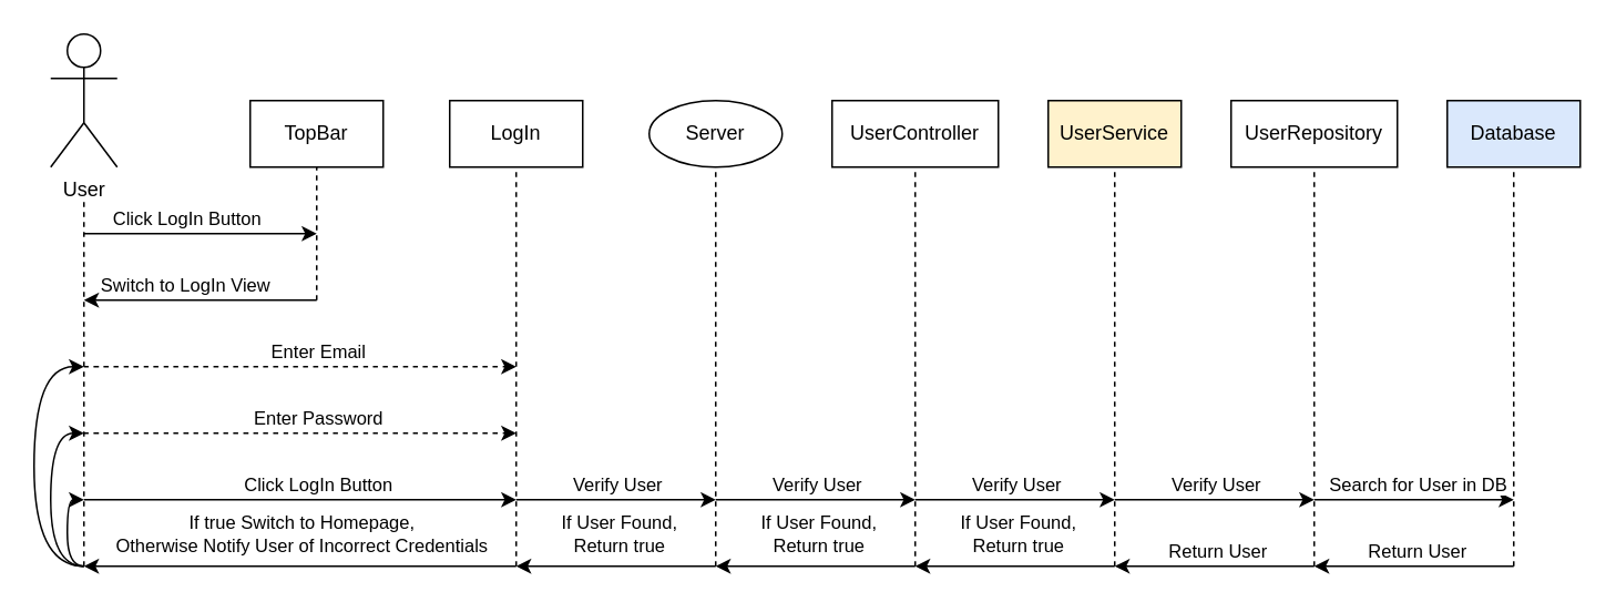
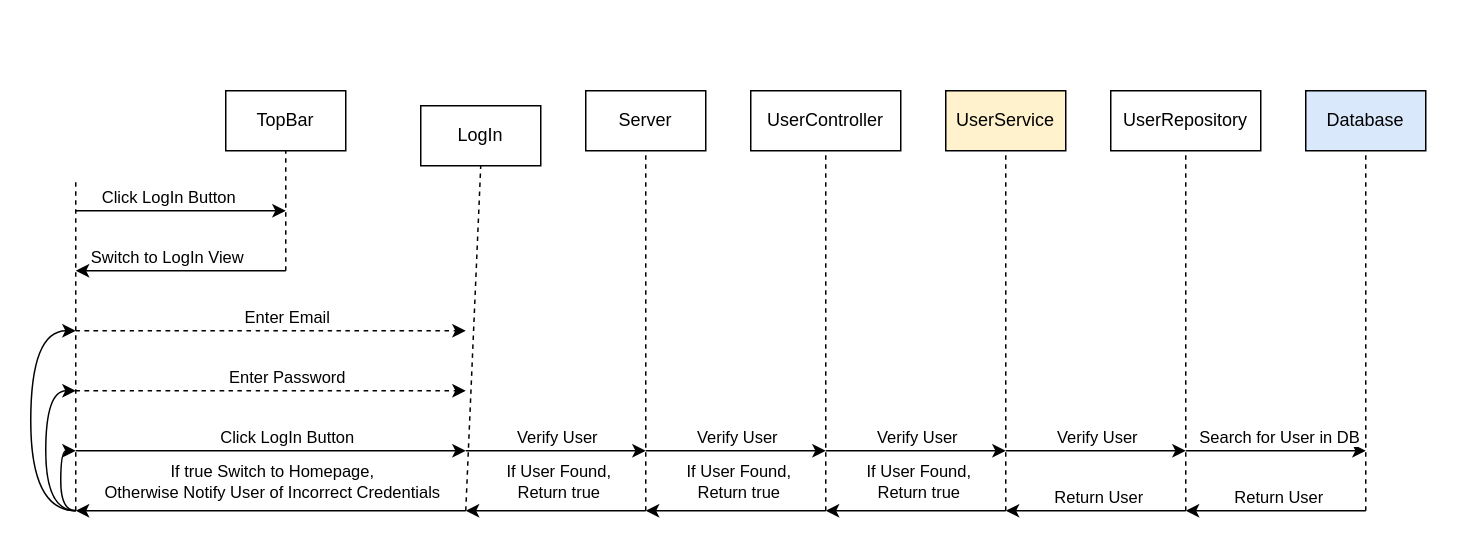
  <mxCell id="0" />
  <mxCell id="1" parent="0" />
- <mxCell id="2" value="User" style="shape=umlActor;verticalLabelPosition=bottom;verticalAlign=top;html=1;outlineConnect=0;" vertex="1" parent="1"><mxGeometry x="30" y="20" width="40" height="80" as="geometry" /></mxCell>
  <mxCell id="3" value="" style="endArrow=none;dashed=1;html=1;rounded=0;" edge="1" parent="1"><mxGeometry width="50" height="50" relative="1" as="geometry"><mxPoint x="50" y="340" as="sourcePoint" /><mxPoint x="50" y="120" as="targetPoint" /></mxGeometry></mxCell>
  <mxCell id="4" value="TopBar" style="rounded=0;whiteSpace=wrap;html=1;" vertex="1" parent="1"><mxGeometry x="150" y="60" width="80" height="40" as="geometry" /></mxCell>
  <mxCell id="5" value="" style="endArrow=none;dashed=1;html=1;rounded=0;entryX=0.5;entryY=1;entryDx=0;entryDy=0;" edge="1" parent="1" target="4"><mxGeometry width="50" height="50" relative="1" as="geometry"><mxPoint x="190" y="180" as="sourcePoint" /><mxPoint x="260" y="190" as="targetPoint" /></mxGeometry></mxCell>
- <mxCell id="6" value="LogIn" style="rounded=0;whiteSpace=wrap;html=1;" vertex="1" parent="1"><mxGeometry x="270" y="60" width="80" height="40" as="geometry" /></mxCell>
+ <mxCell id="6" value="LogIn" style="rounded=0;whiteSpace=wrap;html=1;" vertex="1" parent="1"><mxGeometry x="280" y="70" width="80" height="40" as="geometry" /></mxCell>
  <mxCell id="7" value="" style="endArrow=none;dashed=1;html=1;rounded=0;entryX=0.5;entryY=1;entryDx=0;entryDy=0;" edge="1" parent="1" target="6"><mxGeometry width="50" height="50" relative="1" as="geometry"><mxPoint x="310" y="340" as="sourcePoint" /><mxPoint x="350" y="170" as="targetPoint" /></mxGeometry></mxCell>
- <mxCell id="8" value="Server" style="ellipse;whiteSpace=wrap;html=1;" vertex="1" parent="1"><mxGeometry x="390" y="60" width="80" height="40" as="geometry" /></mxCell>
+ <mxCell id="8" value="Server" style="rounded=0;whiteSpace=wrap;html=1;" vertex="1" parent="1"><mxGeometry x="390" y="60" width="80" height="40" as="geometry" /></mxCell>
  <mxCell id="9" value="" style="endArrow=none;dashed=1;html=1;rounded=0;entryX=0.5;entryY=1;entryDx=0;entryDy=0;" edge="1" parent="1" target="8"><mxGeometry width="50" height="50" relative="1" as="geometry"><mxPoint x="430" y="340" as="sourcePoint" /><mxPoint x="460" y="180" as="targetPoint" /></mxGeometry></mxCell>
  <mxCell id="10" value="UserController" style="rounded=0;whiteSpace=wrap;html=1;" vertex="1" parent="1"><mxGeometry x="500" y="60" width="100" height="40" as="geometry" /></mxCell>
  <mxCell id="11" value="UserService" style="rounded=0;whiteSpace=wrap;html=1;fillColor=#fff2cc;" vertex="1" parent="1"><mxGeometry x="630" y="60" width="80" height="40" as="geometry" /></mxCell>
  <mxCell id="12" value="UserRepository" style="rounded=0;whiteSpace=wrap;html=1;" vertex="1" parent="1"><mxGeometry x="740" y="60" width="100" height="40" as="geometry" /></mxCell>
  <mxCell id="13" value="Database" style="rounded=0;whiteSpace=wrap;html=1;fillColor=#dae8fc;" vertex="1" parent="1"><mxGeometry x="870" y="60" width="80" height="40" as="geometry" /></mxCell>
  <mxCell id="14" value="" style="endArrow=none;dashed=1;html=1;rounded=0;" edge="1" parent="1"><mxGeometry width="50" height="50" relative="1" as="geometry"><mxPoint x="550" y="340" as="sourcePoint" /><mxPoint x="550" y="100" as="targetPoint" /></mxGeometry></mxCell>
  <mxCell id="15" value="" style="endArrow=none;dashed=1;html=1;rounded=0;" edge="1" parent="1"><mxGeometry width="50" height="50" relative="1" as="geometry"><mxPoint x="670" y="340" as="sourcePoint" /><mxPoint x="670" y="100" as="targetPoint" /></mxGeometry></mxCell>
  <mxCell id="16" value="" style="endArrow=none;dashed=1;html=1;rounded=0;" edge="1" parent="1"><mxGeometry width="50" height="50" relative="1" as="geometry"><mxPoint x="790" y="340" as="sourcePoint" /><mxPoint x="790" y="100" as="targetPoint" /></mxGeometry></mxCell>
  <mxCell id="17" value="" style="endArrow=none;dashed=1;html=1;rounded=0;" edge="1" parent="1"><mxGeometry width="50" height="50" relative="1" as="geometry"><mxPoint x="910" y="340" as="sourcePoint" /><mxPoint x="910" y="100" as="targetPoint" /></mxGeometry></mxCell>
  <mxCell id="18" value="" style="endArrow=classic;html=1;rounded=0;curved=1;" edge="1" parent="1"><mxGeometry width="50" height="50" relative="1" as="geometry"><mxPoint x="50" y="140" as="sourcePoint" /><mxPoint x="190" y="140" as="targetPoint" /></mxGeometry></mxCell>
  <mxCell id="19" value="Click LogIn Button" style="edgeLabel;html=1;align=center;verticalAlign=middle;resizable=0;points=[];" vertex="1" connectable="0" parent="18"><mxGeometry x="-0.376" y="1" relative="1" as="geometry"><mxPoint x="17" y="-9" as="offset" /></mxGeometry></mxCell>
  <mxCell id="20" value="" style="endArrow=classic;html=1;rounded=0;curved=1;" edge="1" parent="1"><mxGeometry width="50" height="50" relative="1" as="geometry"><mxPoint x="190" y="180" as="sourcePoint" /><mxPoint x="50" y="180" as="targetPoint" /></mxGeometry></mxCell>
  <mxCell id="21" value="Switch to LogIn View" style="edgeLabel;html=1;align=center;verticalAlign=middle;resizable=0;points=[];" vertex="1" connectable="0" parent="20"><mxGeometry x="0.341" relative="1" as="geometry"><mxPoint x="14" y="-10" as="offset" /></mxGeometry></mxCell>
  <mxCell id="22" value="" style="endArrow=classic;html=1;rounded=0;curved=1;dashed=1;" edge="1" parent="1"><mxGeometry width="50" height="50" relative="1" as="geometry"><mxPoint x="50" y="220" as="sourcePoint" /><mxPoint x="310" y="220" as="targetPoint" /></mxGeometry></mxCell>
  <mxCell id="23" value="Enter Email" style="edgeLabel;html=1;align=center;verticalAlign=middle;resizable=0;points=[];" vertex="1" connectable="0" parent="22"><mxGeometry x="0.208" y="1" relative="1" as="geometry"><mxPoint x="-17" y="-9" as="offset" /></mxGeometry></mxCell>
  <mxCell id="24" value="" style="endArrow=classic;html=1;rounded=0;curved=1;dashed=1;" edge="1" parent="1"><mxGeometry width="50" height="50" relative="1" as="geometry"><mxPoint x="50" y="260" as="sourcePoint" /><mxPoint x="310" y="260" as="targetPoint" /></mxGeometry></mxCell>
  <mxCell id="25" value="Enter Password" style="edgeLabel;html=1;align=center;verticalAlign=middle;resizable=0;points=[];" vertex="1" connectable="0" parent="24"><mxGeometry x="0.208" y="1" relative="1" as="geometry"><mxPoint x="-17" y="-9" as="offset" /></mxGeometry></mxCell>
  <mxCell id="26" value="" style="endArrow=classic;html=1;rounded=0;curved=1;" edge="1" parent="1"><mxGeometry width="50" height="50" relative="1" as="geometry"><mxPoint x="50" y="300" as="sourcePoint" /><mxPoint x="310" y="300" as="targetPoint" /></mxGeometry></mxCell>
  <mxCell id="27" value="Click LogIn Button" style="edgeLabel;html=1;align=center;verticalAlign=middle;resizable=0;points=[];" vertex="1" connectable="0" parent="26"><mxGeometry x="0.208" y="1" relative="1" as="geometry"><mxPoint x="-17" y="-9" as="offset" /></mxGeometry></mxCell>
  <mxCell id="28" value="" style="endArrow=classic;html=1;rounded=0;curved=1;" edge="1" parent="1"><mxGeometry width="50" height="50" relative="1" as="geometry"><mxPoint x="310" y="300" as="sourcePoint" /><mxPoint x="430" y="300" as="targetPoint" /></mxGeometry></mxCell>
  <mxCell id="29" value="Verify User" style="edgeLabel;html=1;align=center;verticalAlign=middle;resizable=0;points=[];" vertex="1" connectable="0" parent="28"><mxGeometry x="0.172" y="-1" relative="1" as="geometry"><mxPoint x="-10" y="-11" as="offset" /></mxGeometry></mxCell>
  <mxCell id="30" value="" style="endArrow=classic;html=1;rounded=0;curved=1;" edge="1" parent="1"><mxGeometry width="50" height="50" relative="1" as="geometry"><mxPoint x="430" y="300" as="sourcePoint" /><mxPoint x="550" y="300" as="targetPoint" /></mxGeometry></mxCell>
  <mxCell id="31" value="Verify User" style="edgeLabel;html=1;align=center;verticalAlign=middle;resizable=0;points=[];" vertex="1" connectable="0" parent="30"><mxGeometry x="0.172" y="-1" relative="1" as="geometry"><mxPoint x="-10" y="-11" as="offset" /></mxGeometry></mxCell>
  <mxCell id="32" value="" style="endArrow=classic;html=1;rounded=0;curved=1;" edge="1" parent="1"><mxGeometry width="50" height="50" relative="1" as="geometry"><mxPoint x="550" y="300" as="sourcePoint" /><mxPoint x="670" y="300" as="targetPoint" /></mxGeometry></mxCell>
  <mxCell id="33" value="Verify User" style="edgeLabel;html=1;align=center;verticalAlign=middle;resizable=0;points=[];" vertex="1" connectable="0" parent="32"><mxGeometry x="0.172" y="-1" relative="1" as="geometry"><mxPoint x="-10" y="-11" as="offset" /></mxGeometry></mxCell>
  <mxCell id="34" value="" style="endArrow=classic;html=1;rounded=0;curved=1;" edge="1" parent="1"><mxGeometry width="50" height="50" relative="1" as="geometry"><mxPoint x="670" y="300" as="sourcePoint" /><mxPoint x="790" y="300" as="targetPoint" /></mxGeometry></mxCell>
  <mxCell id="35" value="Verify User" style="edgeLabel;html=1;align=center;verticalAlign=middle;resizable=0;points=[];" vertex="1" connectable="0" parent="34"><mxGeometry x="0.172" y="-1" relative="1" as="geometry"><mxPoint x="-10" y="-11" as="offset" /></mxGeometry></mxCell>
  <mxCell id="36" value="" style="endArrow=classic;html=1;rounded=0;curved=1;" edge="1" parent="1"><mxGeometry width="50" height="50" relative="1" as="geometry"><mxPoint x="790" y="300" as="sourcePoint" /><mxPoint x="910" y="300" as="targetPoint" /></mxGeometry></mxCell>
  <mxCell id="37" value="&amp;nbsp;Search for User in DB" style="edgeLabel;html=1;align=center;verticalAlign=middle;resizable=0;points=[];" vertex="1" connectable="0" parent="36"><mxGeometry x="0.172" y="-1" relative="1" as="geometry"><mxPoint x="-10" y="-11" as="offset" /></mxGeometry></mxCell>
  <mxCell id="38" value="" style="endArrow=classic;html=1;rounded=0;curved=1;" edge="1" parent="1"><mxGeometry width="50" height="50" relative="1" as="geometry"><mxPoint x="910" y="340" as="sourcePoint" /><mxPoint x="790" y="340" as="targetPoint" /></mxGeometry></mxCell>
  <mxCell id="39" value="Return User" style="edgeLabel;html=1;align=center;verticalAlign=middle;resizable=0;points=[];" vertex="1" connectable="0" parent="38"><mxGeometry x="-0.242" y="-1" relative="1" as="geometry"><mxPoint x="-14" y="-9" as="offset" /></mxGeometry></mxCell>
  <mxCell id="40" value="" style="endArrow=classic;html=1;rounded=0;curved=1;" edge="1" parent="1"><mxGeometry width="50" height="50" relative="1" as="geometry"><mxPoint x="790" y="340" as="sourcePoint" /><mxPoint x="670" y="340" as="targetPoint" /></mxGeometry></mxCell>
  <mxCell id="41" value="Return User" style="edgeLabel;html=1;align=center;verticalAlign=middle;resizable=0;points=[];" vertex="1" connectable="0" parent="40"><mxGeometry x="-0.242" y="-1" relative="1" as="geometry"><mxPoint x="-14" y="-9" as="offset" /></mxGeometry></mxCell>
  <mxCell id="42" value="" style="endArrow=classic;html=1;rounded=0;curved=1;" edge="1" parent="1"><mxGeometry width="50" height="50" relative="1" as="geometry"><mxPoint x="670" y="340" as="sourcePoint" /><mxPoint x="550" y="340" as="targetPoint" /></mxGeometry></mxCell>
  <mxCell id="43" value="&lt;div&gt;If User Found,&lt;/div&gt;&lt;div&gt;Return true&lt;br&gt;&lt;/div&gt;" style="edgeLabel;html=1;align=center;verticalAlign=middle;resizable=0;points=[];" vertex="1" connectable="0" parent="42"><mxGeometry x="-0.242" y="-1" relative="1" as="geometry"><mxPoint x="-14" y="-19" as="offset" /></mxGeometry></mxCell>
  <mxCell id="44" value="" style="endArrow=classic;html=1;rounded=0;curved=1;" edge="1" parent="1"><mxGeometry width="50" height="50" relative="1" as="geometry"><mxPoint x="550" y="340" as="sourcePoint" /><mxPoint x="430" y="340" as="targetPoint" /></mxGeometry></mxCell>
  <mxCell id="45" value="&lt;div&gt;If User Found,&lt;/div&gt;&lt;div&gt;Return true&lt;br&gt;&lt;/div&gt;" style="edgeLabel;html=1;align=center;verticalAlign=middle;resizable=0;points=[];" vertex="1" connectable="0" parent="44"><mxGeometry x="-0.242" y="-1" relative="1" as="geometry"><mxPoint x="-14" y="-19" as="offset" /></mxGeometry></mxCell>
  <mxCell id="46" value="" style="endArrow=classic;html=1;rounded=0;curved=1;" edge="1" parent="1"><mxGeometry width="50" height="50" relative="1" as="geometry"><mxPoint x="430" y="340" as="sourcePoint" /><mxPoint x="310" y="340" as="targetPoint" /></mxGeometry></mxCell>
  <mxCell id="47" value="&lt;div&gt;If User Found,&lt;/div&gt;&lt;div&gt;Return true&lt;br&gt;&lt;/div&gt;" style="edgeLabel;html=1;align=center;verticalAlign=middle;resizable=0;points=[];" vertex="1" connectable="0" parent="46"><mxGeometry x="-0.242" y="-1" relative="1" as="geometry"><mxPoint x="-14" y="-19" as="offset" /></mxGeometry></mxCell>
  <mxCell id="48" value="" style="endArrow=classic;html=1;rounded=0;curved=1;" edge="1" parent="1"><mxGeometry width="50" height="50" relative="1" as="geometry"><mxPoint x="310" y="340" as="sourcePoint" /><mxPoint x="50" y="340" as="targetPoint" /></mxGeometry></mxCell>
  <mxCell id="49" value="&lt;div&gt;If true Switch to Homepage,&lt;/div&gt;&lt;div&gt;Otherwise Notify User of Incorrect Credentials&lt;br&gt;&lt;/div&gt;" style="edgeLabel;html=1;align=center;verticalAlign=middle;resizable=0;points=[];" vertex="1" connectable="0" parent="48"><mxGeometry x="-0.169" relative="1" as="geometry"><mxPoint x="-22" y="-20" as="offset" /></mxGeometry></mxCell>
  <mxCell id="50" value="" style="endArrow=classic;html=1;rounded=0;curved=1;edgeStyle=orthogonalEdgeStyle;" edge="1" parent="1"><mxGeometry width="50" height="50" relative="1" as="geometry"><mxPoint x="50" y="340" as="sourcePoint" /><mxPoint x="50" y="220" as="targetPoint" /><Array as="points"><mxPoint x="20" y="340" /><mxPoint x="20" y="220" /></Array></mxGeometry></mxCell>
  <mxCell id="51" value="" style="endArrow=classic;html=1;rounded=0;curved=1;edgeStyle=orthogonalEdgeStyle;" edge="1" parent="1"><mxGeometry width="50" height="50" relative="1" as="geometry"><mxPoint x="50" y="340" as="sourcePoint" /><mxPoint x="50" y="260" as="targetPoint" /><Array as="points"><mxPoint x="30" y="340" /><mxPoint x="30" y="260" /></Array></mxGeometry></mxCell>
  <mxCell id="52" value="" style="endArrow=classic;html=1;rounded=0;curved=1;edgeStyle=orthogonalEdgeStyle;" edge="1" parent="1"><mxGeometry width="50" height="50" relative="1" as="geometry"><mxPoint x="50" y="340" as="sourcePoint" /><mxPoint x="50" y="300" as="targetPoint" /><Array as="points"><mxPoint x="40" y="340" /><mxPoint x="40" y="300" /></Array></mxGeometry></mxCell>
